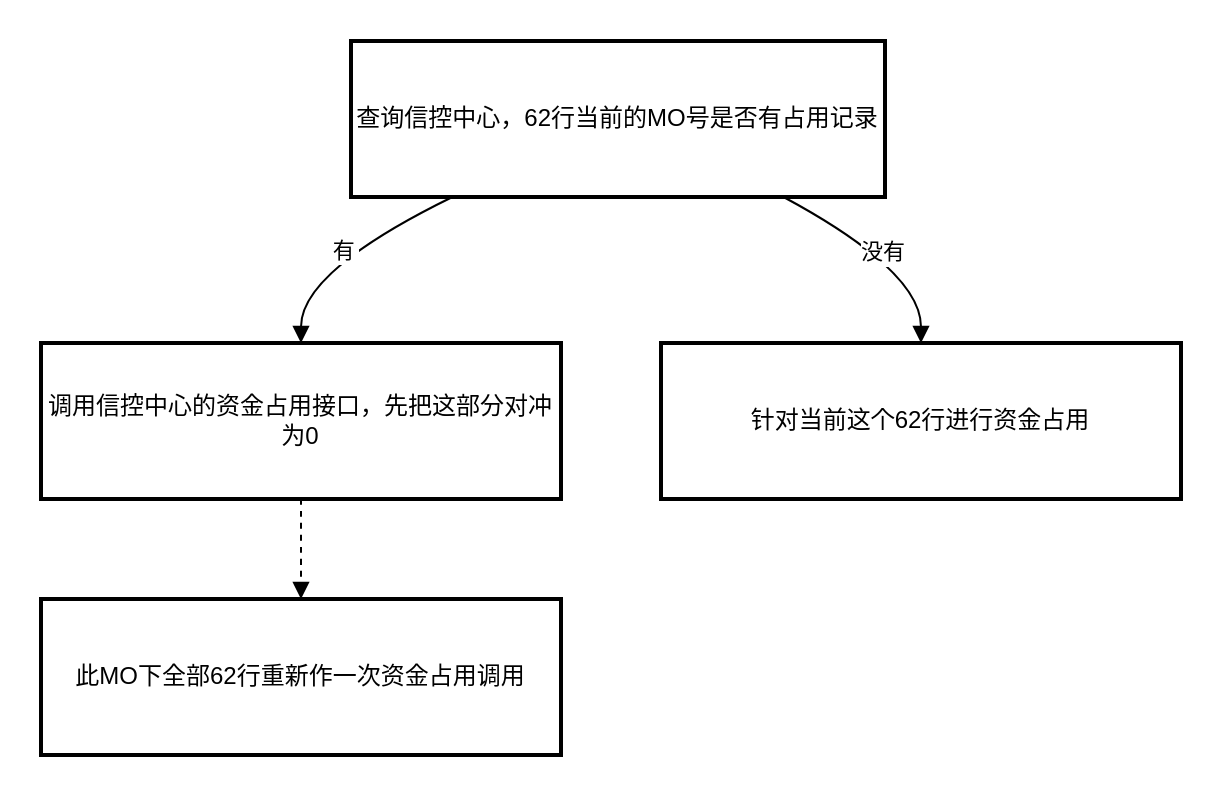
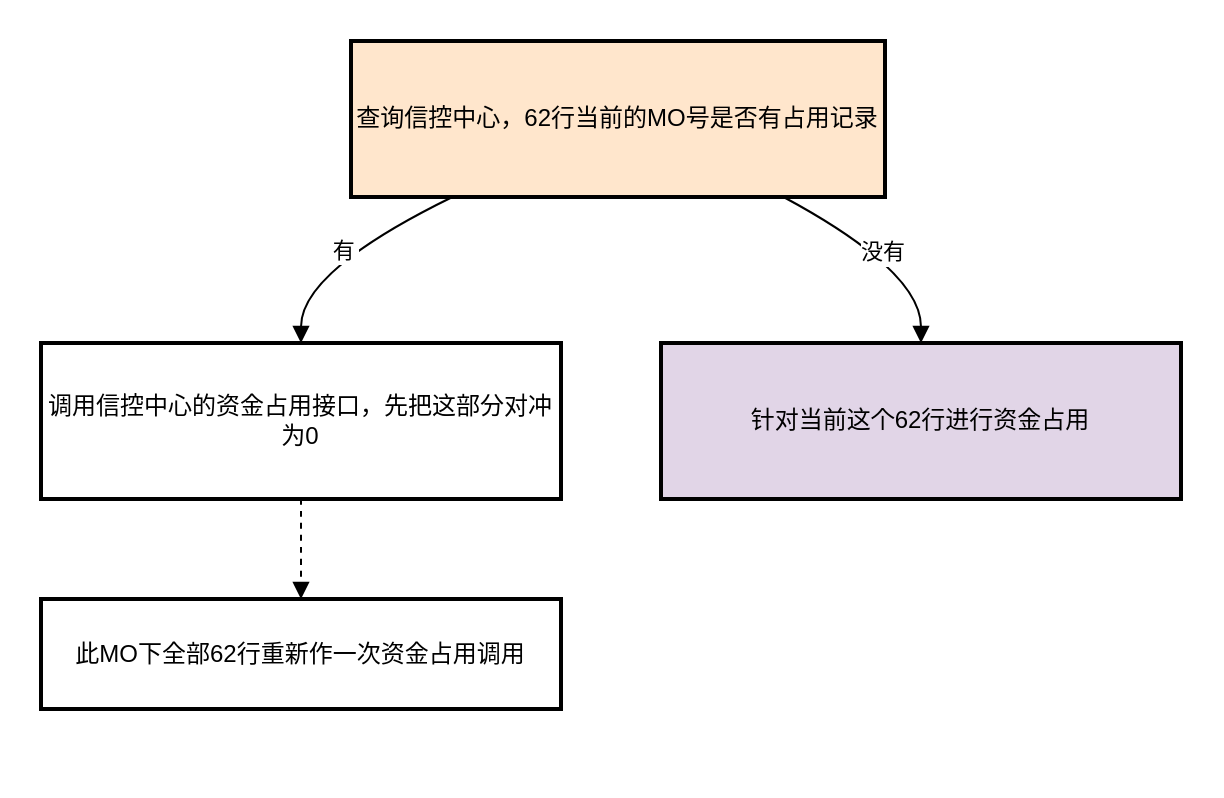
  <mxCell id="0" />
  <mxCell id="1" parent="0" />
- <mxCell id="2" value="查询信控中心，62行当前的MO号是否有占用记录" style="whiteSpace=wrap;strokeWidth=2;" parent="1" vertex="1"><mxGeometry x="175" y="20" width="267" height="78" as="geometry" /></mxCell>
+ <mxCell id="2" value="查询信控中心，62行当前的MO号是否有占用记录" style="whiteSpace=wrap;strokeWidth=2;fillColor=#ffe6cc;" parent="1" vertex="1"><mxGeometry x="175" y="20" width="267" height="78" as="geometry" /></mxCell>
  <mxCell id="3" value="调用信控中心的资金占用接口，先把这部分对冲为0" style="whiteSpace=wrap;strokeWidth=2;" parent="1" vertex="1"><mxGeometry x="20" y="171" width="260" height="78" as="geometry" /></mxCell>
- <mxCell id="4" value="针对当前这个62行进行资金占用" style="whiteSpace=wrap;strokeWidth=2;" parent="1" vertex="1"><mxGeometry x="330" y="171" width="260" height="78" as="geometry" /></mxCell>
- <mxCell id="5" value="此MO下全部62行重新作一次资金占用调用" style="whiteSpace=wrap;strokeWidth=2;" parent="1" vertex="1"><mxGeometry x="20" y="299" width="260" height="78" as="geometry" /></mxCell>
+ <mxCell id="4" value="针对当前这个62行进行资金占用" style="whiteSpace=wrap;strokeWidth=2;fillColor=#e1d5e7;" parent="1" vertex="1"><mxGeometry x="330" y="171" width="260" height="78" as="geometry" /></mxCell>
+ <mxCell id="5" value="此MO下全部62行重新作一次资金占用调用" style="whiteSpace=wrap;strokeWidth=2;" parent="1" vertex="1"><mxGeometry x="20" y="299" width="260" height="55" as="geometry" /></mxCell>
  <mxCell id="6" value="有" style="curved=1;startArrow=none;endArrow=block;exitX=0.19;exitY=1;entryX=0.5;entryY=0;" parent="1" source="2" target="3" edge="1"><mxGeometry relative="1" as="geometry"><Array as="points"><mxPoint x="150" y="135" /></Array></mxGeometry></mxCell>
  <mxCell id="7" value="没有" style="curved=1;startArrow=none;endArrow=block;exitX=0.81;exitY=1;entryX=0.5;entryY=0;" parent="1" source="2" target="4" edge="1"><mxGeometry relative="1" as="geometry"><Array as="points"><mxPoint x="460" y="135" /></Array></mxGeometry></mxCell>
  <mxCell id="8" value="" style="curved=1;startArrow=none;endArrow=block;exitX=0.5;exitY=1;entryX=0.5;entryY=0;dashed=1;" parent="1" source="3" target="5" edge="1"><mxGeometry relative="1" as="geometry"><Array as="points" /></mxGeometry></mxCell>
